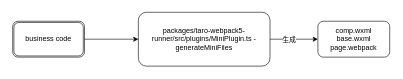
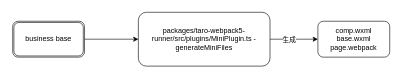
  <mxCell id="0" />
  <mxCell id="1" parent="0" />
  <mxCell id="2" value="" style="edgeStyle=none;html=1;" edge="1" parent="1" source="3" target="6"><mxGeometry relative="1" as="geometry" /></mxCell>
- <mxCell id="3" value="business code" style="shape=ext;double=1;rounded=1;whiteSpace=wrap;html=1;" vertex="1" parent="1"><mxGeometry x="20" y="35" width="120" height="60" as="geometry" /></mxCell>
+ <mxCell id="3" value="business base" style="shape=ext;double=1;rounded=1;whiteSpace=wrap;html=1;" vertex="1" parent="1"><mxGeometry x="20" y="35" width="120" height="60" as="geometry" /></mxCell>
  <mxCell id="4" value="" style="edgeStyle=none;html=1;" edge="1" parent="1" source="6" target="7"><mxGeometry relative="1" as="geometry" /></mxCell>
  <mxCell id="5" value="生成" style="edgeLabel;html=1;align=center;verticalAlign=middle;resizable=0;points=[];" vertex="1" connectable="0" parent="4"><mxGeometry x="-0.225" relative="1" as="geometry"><mxPoint as="offset" /></mxGeometry></mxCell>
  <mxCell id="6" value="packages/taro-webpack5-runner/src/plugins/MiniPlugin.ts -&lt;br&gt;generateMiniFiles" style="whiteSpace=wrap;html=1;rounded=1;" vertex="1" parent="1"><mxGeometry x="230" y="20" width="220" height="90" as="geometry" /></mxCell>
  <mxCell id="7" value="comp.wxml&lt;br&gt;base.wxml&lt;br&gt;page.webpack" style="whiteSpace=wrap;html=1;rounded=1;" vertex="1" parent="1"><mxGeometry x="530" y="35" width="120" height="60" as="geometry" /></mxCell>
